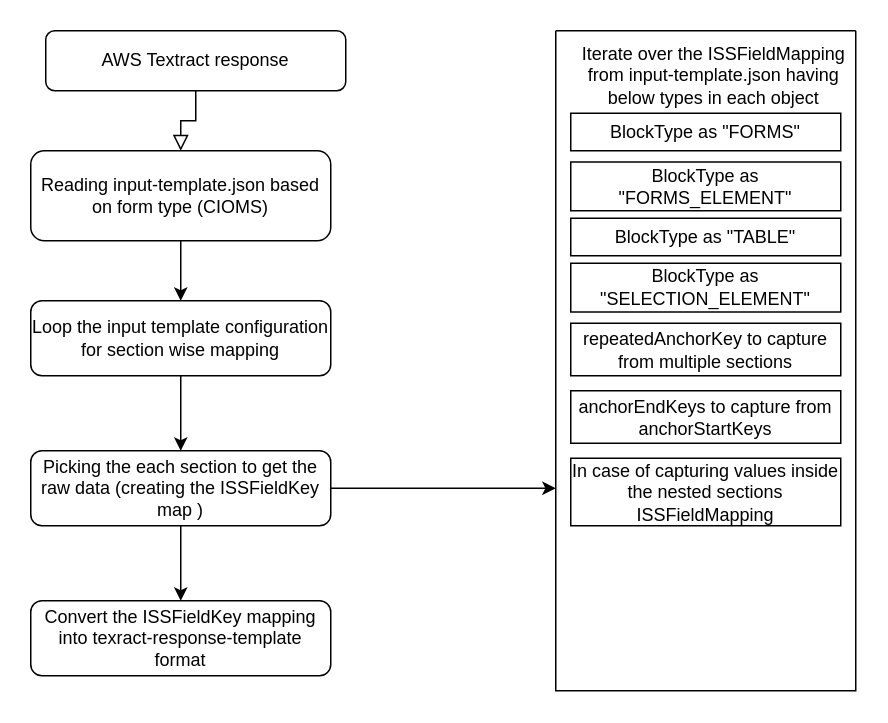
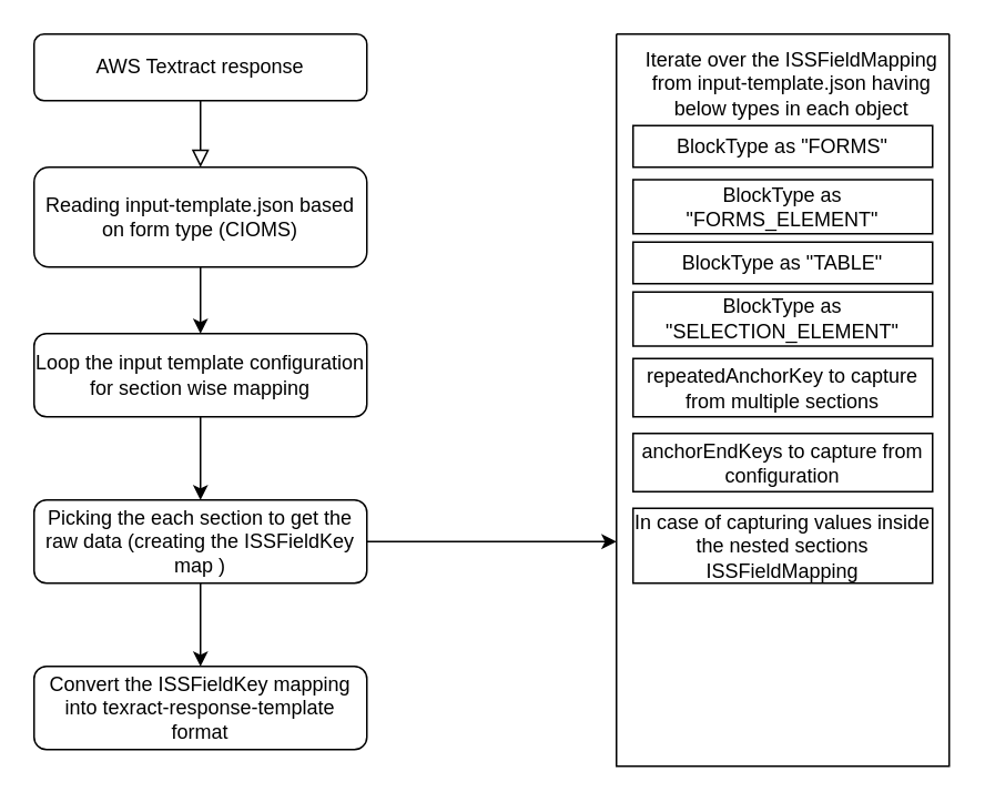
  <mxCell id="0" />
  <mxCell id="1" parent="0" />
  <mxCell id="2" value="" style="rounded=0;html=1;jettySize=auto;orthogonalLoop=1;fontSize=11;endArrow=block;endFill=0;endSize=8;strokeWidth=1;shadow=0;labelBackgroundColor=none;edgeStyle=orthogonalEdgeStyle;entryX=0.5;entryY=0;entryDx=0;entryDy=0;" parent="1" source="3" target="8" edge="1"><mxGeometry relative="1" as="geometry"><mxPoint x="120" y="100" as="targetPoint" /></mxGeometry></mxCell>
- <mxCell id="3" value="AWS Textract response" style="rounded=1;whiteSpace=wrap;html=1;fontSize=12;glass=0;strokeWidth=1;shadow=0;" parent="1" vertex="1"><mxGeometry x="30" y="20" width="200" height="40" as="geometry" /></mxCell>
+ <mxCell id="3" value="AWS Textract response" style="rounded=1;whiteSpace=wrap;html=1;fontSize=12;glass=0;strokeWidth=1;shadow=0;" parent="1" vertex="1"><mxGeometry x="20" y="20" width="200" height="40" as="geometry" /></mxCell>
  <mxCell id="4" value="" style="edgeStyle=orthogonalEdgeStyle;rounded=0;orthogonalLoop=1;jettySize=auto;html=1;" parent="1" source="6" target="11" edge="1"><mxGeometry relative="1" as="geometry" /></mxCell>
  <mxCell id="5" value="" style="edgeStyle=orthogonalEdgeStyle;rounded=0;orthogonalLoop=1;jettySize=auto;html=1;" parent="1" source="6" edge="1"><mxGeometry relative="1" as="geometry"><mxPoint x="370" y="325" as="targetPoint" /></mxGeometry></mxCell>
  <mxCell id="6" value="Picking the each section to get the raw data (creating the ISSFieldKey map )" style="rounded=1;whiteSpace=wrap;html=1;fontSize=12;glass=0;strokeWidth=1;shadow=0;" parent="1" vertex="1"><mxGeometry x="20" y="300" width="200" height="50" as="geometry" /></mxCell>
  <mxCell id="7" value="" style="edgeStyle=orthogonalEdgeStyle;rounded=0;orthogonalLoop=1;jettySize=auto;html=1;" parent="1" source="8" target="10" edge="1"><mxGeometry relative="1" as="geometry" /></mxCell>
  <mxCell id="8" value="Reading input-template.json based on form type (CIOMS)" style="rounded=1;whiteSpace=wrap;html=1;fontSize=12;glass=0;strokeWidth=1;shadow=0;" parent="1" vertex="1"><mxGeometry x="20" y="100" width="200" height="60" as="geometry" /></mxCell>
  <mxCell id="9" value="" style="edgeStyle=orthogonalEdgeStyle;rounded=0;orthogonalLoop=1;jettySize=auto;html=1;" parent="1" source="10" target="6" edge="1"><mxGeometry relative="1" as="geometry" /></mxCell>
  <mxCell id="10" value="Loop the input template configuration for section wise mapping" style="rounded=1;whiteSpace=wrap;html=1;fontSize=12;glass=0;strokeWidth=1;shadow=0;" parent="1" vertex="1"><mxGeometry x="20" y="200" width="200" height="50" as="geometry" /></mxCell>
  <mxCell id="11" value="Convert the ISSFieldKey mapping into texract-response-template format" style="rounded=1;whiteSpace=wrap;html=1;fontSize=12;glass=0;strokeWidth=1;shadow=0;" parent="1" vertex="1"><mxGeometry x="20" y="400" width="200" height="50" as="geometry" /></mxCell>
  <mxCell id="12" value="" style="swimlane;startSize=0;" parent="1" vertex="1"><mxGeometry x="370" y="20" width="200" height="440" as="geometry" /></mxCell>
  <mxCell id="13" value="&lt;span&gt;Iterate over the&amp;nbsp;ISSFieldMapping &lt;br&gt;from input-template.json having &lt;br&gt;below types in each object&lt;/span&gt;" style="text;html=1;align=center;verticalAlign=middle;resizable=0;points=[];autosize=1;strokeColor=none;fillColor=none;" parent="12" vertex="1"><mxGeometry x="10" y="5" width="190" height="50" as="geometry" /></mxCell>
  <mxCell id="14" value="BlockType as &quot;FORMS&quot;" style="rounded=0;whiteSpace=wrap;html=1;" parent="12" vertex="1"><mxGeometry x="10" y="55" width="180" height="25" as="geometry" /></mxCell>
  <mxCell id="15" value="BlockType as &quot;FORMS_ELEMENT&quot;" style="rounded=0;whiteSpace=wrap;html=1;" parent="12" vertex="1"><mxGeometry x="10" y="87.5" width="180" height="32.5" as="geometry" /></mxCell>
  <mxCell id="16" value="BlockType as &quot;TABLE&quot;" style="rounded=0;whiteSpace=wrap;html=1;" parent="12" vertex="1"><mxGeometry x="10" y="125" width="180" height="25" as="geometry" /></mxCell>
  <mxCell id="17" value="BlockType as &quot;SELECTION_ELEMENT&quot;" style="rounded=0;whiteSpace=wrap;html=1;" parent="12" vertex="1"><mxGeometry x="10" y="155" width="180" height="32.5" as="geometry" /></mxCell>
  <mxCell id="18" value="repeatedAnchorKey to capture from multiple sections" style="rounded=0;whiteSpace=wrap;html=1;" parent="12" vertex="1"><mxGeometry x="10" y="195" width="180" height="35" as="geometry" /></mxCell>
- <mxCell id="19" value="anchorEndKeys to capture from anchorStartKeys" style="rounded=0;whiteSpace=wrap;html=1;" parent="12" vertex="1"><mxGeometry x="10" y="240" width="180" height="35" as="geometry" /></mxCell>
+ <mxCell id="19" value="anchorEndKeys to capture from configuration" style="rounded=0;whiteSpace=wrap;html=1;" parent="12" vertex="1"><mxGeometry x="10" y="240" width="180" height="35" as="geometry" /></mxCell>
  <mxCell id="20" value="In case of capturing values inside the nested sections ISSFieldMapping" style="rounded=0;whiteSpace=wrap;html=1;" parent="12" vertex="1"><mxGeometry x="10" y="285" width="180" height="45" as="geometry" /></mxCell>
